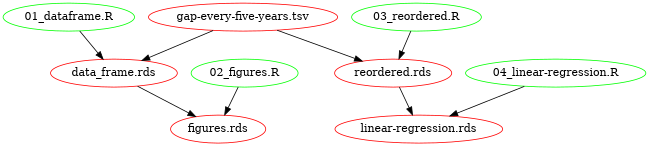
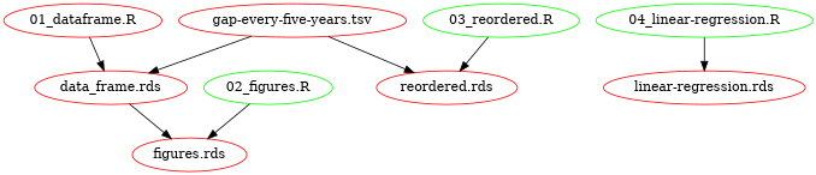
  digraph {
    node [color=red]
-   n1 [color=green label="01_dataframe.R"]
+   n1 [label="01_dataframe.R"]
    n2 [label="data_frame.rds"]
    n3 [label="figures.rds"]
    n4 [color=green label="02_figures.R"]
    n5 [color=green label="03_reordered.R"]
    n6 [label="reordered.rds"]
    n7 [label="linear-regression.rds"]
    n8 [color=green label="04_linear-regression.R"]
    n9 [label="gap-every-five-years.tsv"]
    n1 -> n2
    n2 -> n3
    n4 -> n3
    n5 -> n6
-   n6 -> n7
    n8 -> n7
    n9 -> n2
    n9 -> n6
  }
